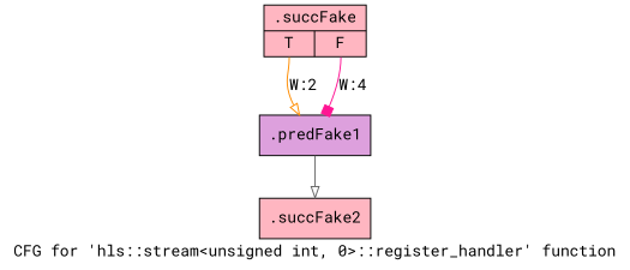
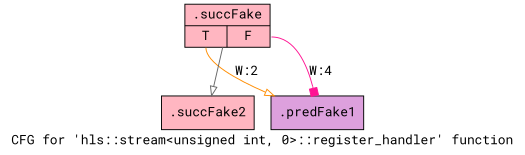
  digraph {
    fontname="Roboto Mono"
    label="CFG for 'hls::stream\<unsigned int, 0\>::register_handler' function"
    node [filename="/usr/vitis/Vitis_HLS/2020.2/include/hls_stream_thread_unsafe.h" fillcolor=lightpink fontname="Roboto Mono" shape=record style=filled]
    edge [arrowhead=onormal filename="/usr/vitis/Vitis_HLS/2020.2/include/hls_stream_thread_unsafe.h" fontname="Roboto Mono"]
    n1 [label="{.succFake|{<s0>T|<s1>F}}" linenumber=133]
    n2 [fillcolor=plum label="{.predFake1}" linenumber=135]
    n3 [label="{.succFake2}" linenumber=136]
    n1 -> n2 [color=darkorange execusionnum=1 label="W:2" tailport=s0]
    n1 -> n2 [arrowhead=box color=deeppink label="W:4" tailport=s1 filename=""]
-   n2 -> n3 [color=gray40 execusionnum=4]
+   n1 -> n3 [color=gray40 execusionnum=4]
  }
